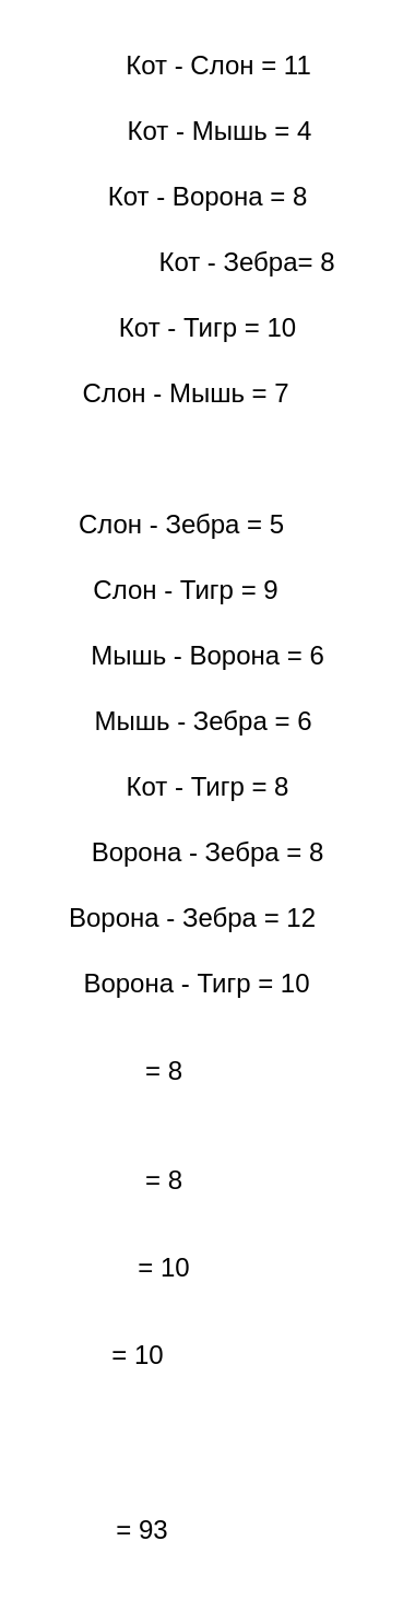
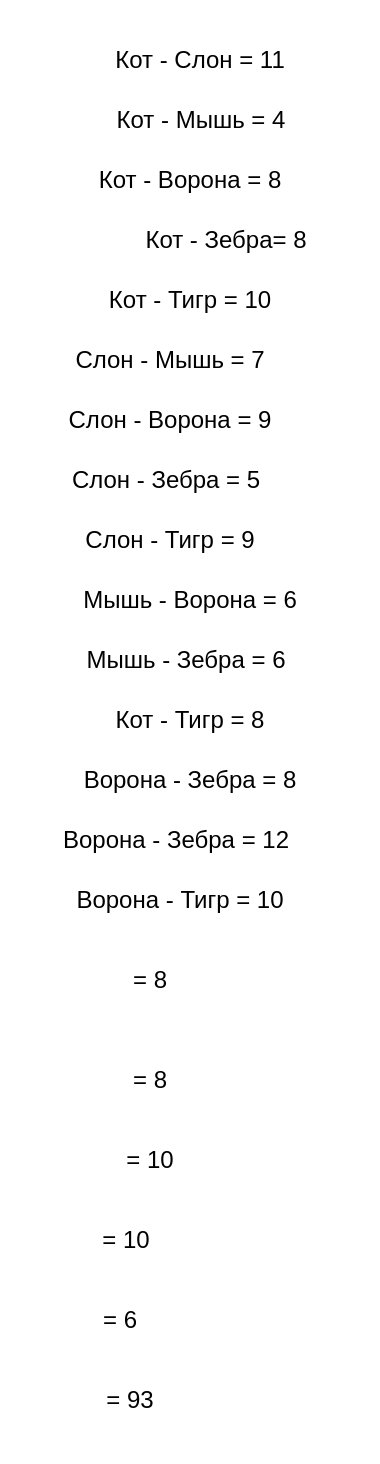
  <mxCell id="0" />
  <mxCell id="1" parent="0" />
  <mxCell id="2" value="Кот - Слон = 11" style="text;html=1;strokeColor=none;fillColor=none;align=center;verticalAlign=middle;whiteSpace=wrap;rounded=0;" vertex="1" parent="1"><mxGeometry x="35" y="20" width="130" height="20" as="geometry" /></mxCell>
  <mxCell id="3" value="Кот - Мышь = 4" style="text;html=1;strokeColor=none;fillColor=none;align=center;verticalAlign=middle;whiteSpace=wrap;rounded=0;" vertex="1" parent="1"><mxGeometry x="42.5" y="50" width="115" height="20" as="geometry" /></mxCell>
  <mxCell id="4" value="Кот - Ворона = 8" style="text;html=1;strokeColor=none;fillColor=none;align=center;verticalAlign=middle;whiteSpace=wrap;rounded=0;" vertex="1" parent="1"><mxGeometry x="40" y="80" width="110" height="20" as="geometry" /></mxCell>
  <mxCell id="5" value="Кот - Зебра= 8" style="text;html=1;strokeColor=none;fillColor=none;align=center;verticalAlign=middle;whiteSpace=wrap;rounded=0;" vertex="1" parent="1"><mxGeometry x="57.5" y="110" width="110" height="20" as="geometry" /></mxCell>
  <mxCell id="6" value="Кот - Тигр = 10" style="text;html=1;strokeColor=none;fillColor=none;align=center;verticalAlign=middle;whiteSpace=wrap;rounded=0;" vertex="1" parent="1"><mxGeometry x="45" y="140" width="100" height="20" as="geometry" /></mxCell>
  <mxCell id="7" value="Слон - Мышь = 7" style="text;html=1;strokeColor=none;fillColor=none;align=center;verticalAlign=middle;whiteSpace=wrap;rounded=0;" vertex="1" parent="1"><mxGeometry x="25" y="170" width="120" height="20" as="geometry" /></mxCell>
+ <mxCell id="8" value="Слон - Ворона = 9" style="text;html=1;strokeColor=none;fillColor=none;align=center;verticalAlign=middle;whiteSpace=wrap;rounded=0;" vertex="1" parent="1"><mxGeometry x="25" y="200" width="120" height="20" as="geometry" /></mxCell>
  <mxCell id="9" value="Слон - Зебра = 5" style="text;html=1;strokeColor=none;fillColor=none;align=center;verticalAlign=middle;whiteSpace=wrap;rounded=0;" vertex="1" parent="1"><mxGeometry x="27.5" y="230" width="110" height="20" as="geometry" /></mxCell>
  <mxCell id="10" value="Слон - Тигр = 9" style="text;html=1;strokeColor=none;fillColor=none;align=center;verticalAlign=middle;whiteSpace=wrap;rounded=0;" vertex="1" parent="1"><mxGeometry x="40" y="260" width="90" height="20" as="geometry" /></mxCell>
  <mxCell id="11" value="Мышь - Ворона = 6" style="text;html=1;strokeColor=none;fillColor=none;align=center;verticalAlign=middle;whiteSpace=wrap;rounded=0;" vertex="1" parent="1"><mxGeometry x="35" y="290" width="120" height="20" as="geometry" /></mxCell>
  <mxCell id="12" value="Мышь - Зебра = 6" style="text;html=1;strokeColor=none;fillColor=none;align=center;verticalAlign=middle;whiteSpace=wrap;rounded=0;" vertex="1" parent="1"><mxGeometry x="27.5" y="320" width="130" height="20" as="geometry" /></mxCell>
  <mxCell id="13" value="Ворона - Зебра = 8" style="text;html=1;strokeColor=none;fillColor=none;align=center;verticalAlign=middle;whiteSpace=wrap;rounded=0;" vertex="1" parent="1"><mxGeometry x="30" y="380" width="130" height="20" as="geometry" /></mxCell>
  <mxCell id="14" value="Кот - Тигр = 8" style="text;html=1;strokeColor=none;fillColor=none;align=center;verticalAlign=middle;whiteSpace=wrap;rounded=0;" vertex="1" parent="1"><mxGeometry x="25" y="350" width="140" height="20" as="geometry" /></mxCell>
  <mxCell id="15" value="Ворона - Зебра = 12" style="text;html=1;strokeColor=none;fillColor=none;align=center;verticalAlign=middle;whiteSpace=wrap;rounded=0;" vertex="1" parent="1"><mxGeometry x="22.5" y="410" width="130" height="20" as="geometry" /></mxCell>
  <mxCell id="16" value="Ворона - Тигр = 10" style="text;html=1;strokeColor=none;fillColor=none;align=center;verticalAlign=middle;whiteSpace=wrap;rounded=0;" vertex="1" parent="1"><mxGeometry x="20" y="440" width="140" height="20" as="geometry" /></mxCell>
  <mxCell id="17" value="= 8" style="text;html=1;strokeColor=none;fillColor=none;align=center;verticalAlign=middle;whiteSpace=wrap;rounded=0;" vertex="1" parent="1"><mxGeometry x="55" y="480" width="40" height="20" as="geometry" /></mxCell>
  <mxCell id="18" value="= 8" style="text;html=1;strokeColor=none;fillColor=none;align=center;verticalAlign=middle;whiteSpace=wrap;rounded=0;" vertex="1" parent="1"><mxGeometry x="55" y="530" width="40" height="20" as="geometry" /></mxCell>
  <mxCell id="19" value="= 10" style="text;html=1;strokeColor=none;fillColor=none;align=center;verticalAlign=middle;whiteSpace=wrap;rounded=0;" vertex="1" parent="1"><mxGeometry x="55" y="570" width="40" height="20" as="geometry" /></mxCell>
  <mxCell id="20" value="= 10" style="text;html=1;strokeColor=none;fillColor=none;align=center;verticalAlign=middle;whiteSpace=wrap;rounded=0;" vertex="1" parent="1"><mxGeometry x="43" y="610" width="40" height="20" as="geometry" /></mxCell>
+ <mxCell id="21" value="= 6" style="text;html=1;strokeColor=none;fillColor=none;align=center;verticalAlign=middle;whiteSpace=wrap;rounded=0;" vertex="1" parent="1"><mxGeometry x="40" y="650" width="40" height="20" as="geometry" /></mxCell>
  <mxCell id="22" value="= 93" style="text;html=1;strokeColor=none;fillColor=none;align=center;verticalAlign=middle;whiteSpace=wrap;rounded=0;" vertex="1" parent="1"><mxGeometry x="45" y="690" width="40" height="20" as="geometry" /></mxCell>
